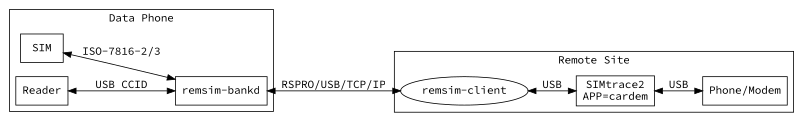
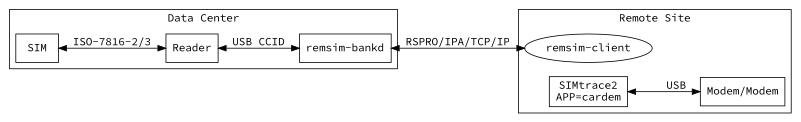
  digraph {
    fontname="Source Code Pro"
    rankdir=LR
    node [fontname="Source Code Pro" shape=rect]
    edge [dir=both fontname="Source Code Pro"]
    n1 [label="remsim-client" shape=""]
    n2 [label="SIMtrace2\nAPP=cardem"]
-   n3 [label="Phone/Modem"]
+   n3 [label="Modem/Modem"]
    SIM
    Reader
    n6 [label="remsim-bankd" shape=box]
    subgraph cluster_1 {
      label="Remote Site"
      n1
      n2
      n3
    }
    subgraph cluster_2 {
-     label="Data Phone"
+     label="Data Center"
      SIM
      Reader
      n6
    }
-   n1 -> n2 [label=USB]
    n2 -> n3 [label=USB]
-   SIM -> n6 [label="ISO-7816-2/3"]
+   SIM -> Reader [label="ISO-7816-2/3"]
    Reader -> n6 [label="USB CCID"]
-   n6 -> n1 [label="RSPRO/USB/TCP/IP"]
+   n6 -> n1 [label="RSPRO/IPA/TCP/IP"]
  }
